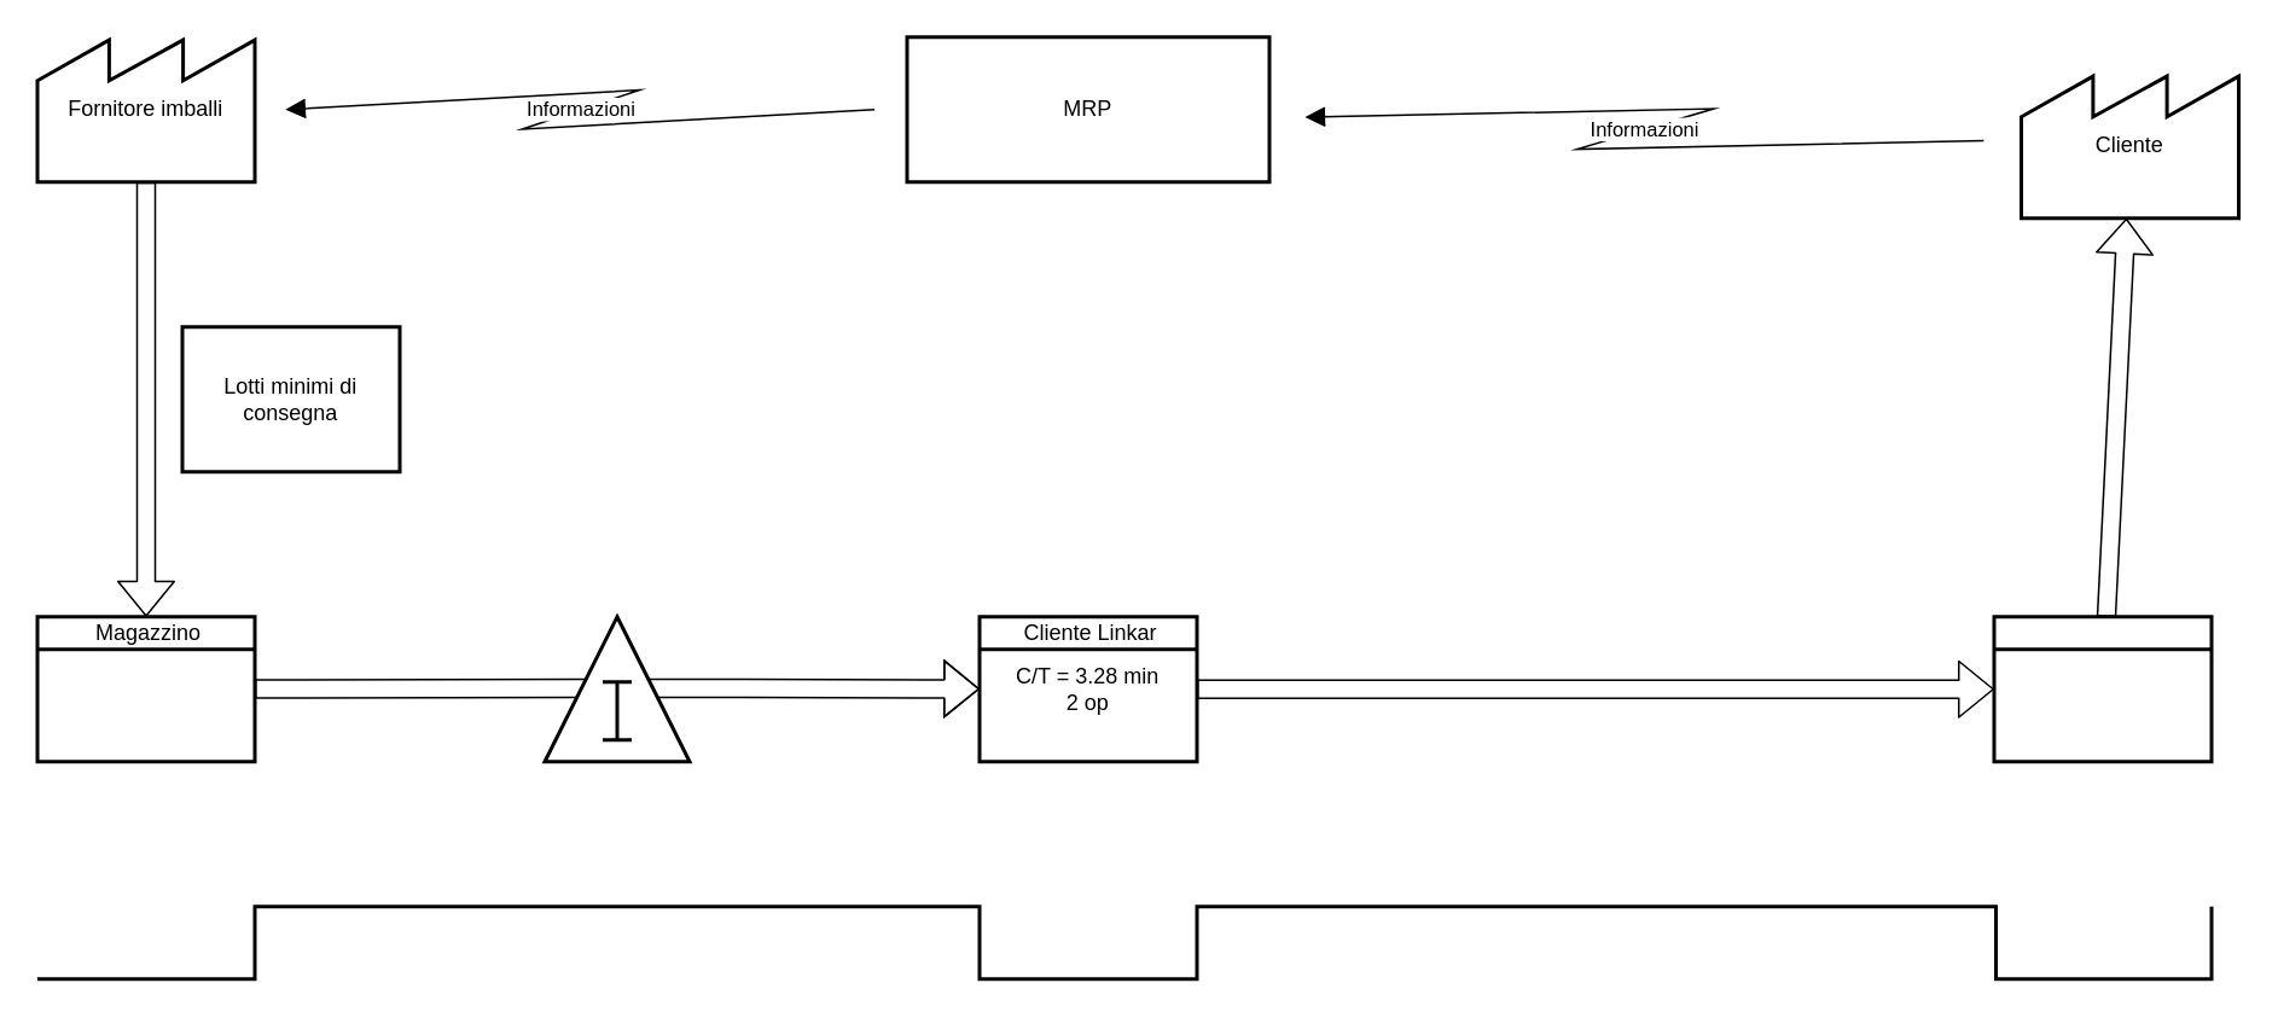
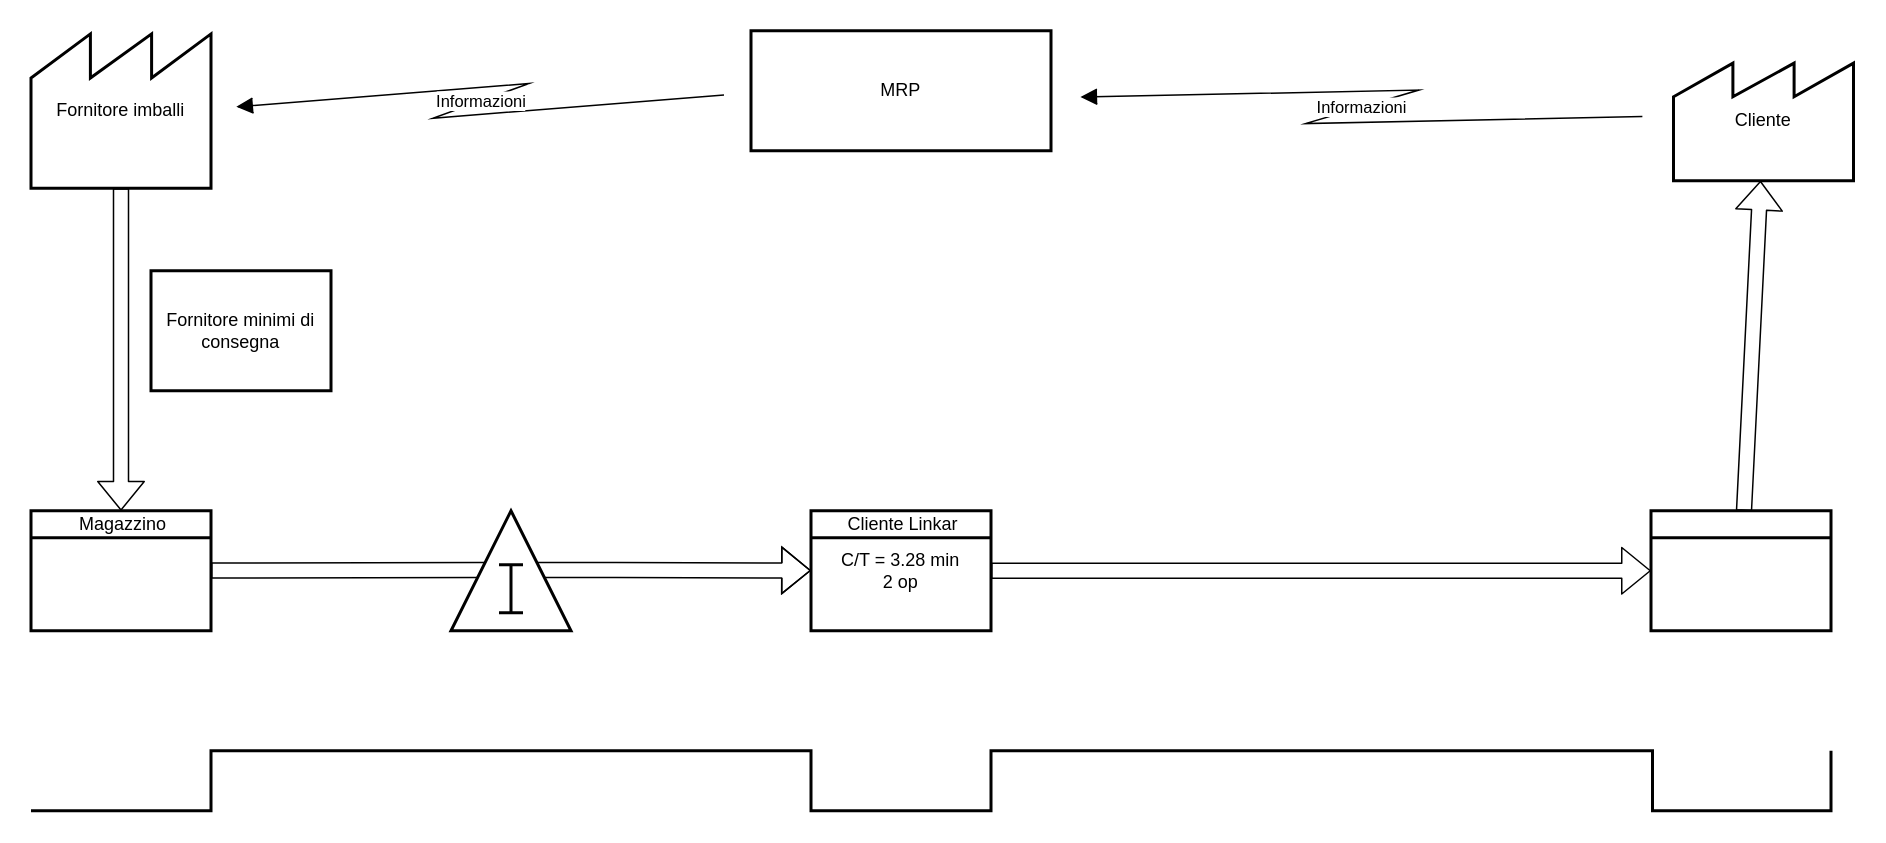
  <mxCell id="0" />
  <mxCell id="1" parent="0" />
- <mxCell id="2" value="&lt;div&gt;Fornitore imballi&lt;/div&gt;" style="strokeWidth=2;html=1;shape=mxgraph.lean_mapping.outside_sources;whiteSpace=wrap;align=center;" vertex="1" parent="1"><mxGeometry x="20" y="20" width="120" height="80" as="geometry" /></mxCell>
+ <mxCell id="2" value="&lt;div&gt;Fornitore imballi&lt;/div&gt;" style="strokeWidth=2;html=1;shape=mxgraph.lean_mapping.outside_sources;whiteSpace=wrap;align=center;" vertex="1" parent="1"><mxGeometry x="20" y="20" width="120" height="105" as="geometry" /></mxCell>
  <mxCell id="3" value="Cliente" style="strokeWidth=2;html=1;shape=mxgraph.lean_mapping.outside_sources;whiteSpace=wrap;align=center;" vertex="1" parent="1"><mxGeometry x="1115" y="40" width="120" height="80" as="geometry" /></mxCell>
  <mxCell id="4" value="Informazioni" style="shape=mxgraph.lean_mapping.electronic_info_flow_edge;html=1;" edge="1" parent="1" source="6" target="2"><mxGeometry width="100" height="100" relative="1" as="geometry"><mxPoint x="500" y="65" as="sourcePoint" /><mxPoint x="650" y="-30" as="targetPoint" /></mxGeometry></mxCell>
  <mxCell id="5" value="Informazioni" style="shape=mxgraph.lean_mapping.electronic_info_flow_edge;html=1;" edge="1" parent="1" source="3" target="6"><mxGeometry width="100" height="100" relative="1" as="geometry"><mxPoint x="510" y="75" as="sourcePoint" /><mxPoint x="700" y="65" as="targetPoint" /></mxGeometry></mxCell>
  <mxCell id="6" value="MRP" style="strokeWidth=2;html=1;shape=mxgraph.lean_mapping.schedule;whiteSpace=wrap;align=center;" vertex="1" parent="1"><mxGeometry x="500" y="20" width="200" height="80" as="geometry" /></mxCell>
- <mxCell id="7" value="Lotti minimi di consegna" style="strokeWidth=2;html=1;shape=mxgraph.lean_mapping.schedule;whiteSpace=wrap;align=center;" vertex="1" parent="1"><mxGeometry x="100" y="180" width="120" height="80" as="geometry" /></mxCell>
+ <mxCell id="7" value="Fornitore minimi di consegna" style="strokeWidth=2;html=1;shape=mxgraph.lean_mapping.schedule;whiteSpace=wrap;align=center;" vertex="1" parent="1"><mxGeometry x="100" y="180" width="120" height="80" as="geometry" /></mxCell>
  <mxCell id="8" value="" style="shape=flexArrow;html=1;" edge="1" parent="1" source="2" target="9"><mxGeometry width="100" height="100" relative="1" as="geometry"><mxPoint x="660" y="170" as="sourcePoint" /><mxPoint x="50" y="340" as="targetPoint" /></mxGeometry></mxCell>
  <mxCell id="9" value="" style="strokeWidth=2;html=1;shape=mxgraph.lean_mapping.manufacturing_process;fontSize=12;verticalAlign=middle;html=1;align=center;whiteSpace=wrap;" vertex="1" parent="1"><mxGeometry x="20" y="340" width="120" height="80" as="geometry" /></mxCell>
  <mxCell id="10" value="Magazzino" style="text;fontSize=12;spacingLeft=2;verticalAlign=top;html=1;align=center;spacingTop=-5;resizeWidth=1;" vertex="1" parent="9"><mxGeometry width="120" height="14.857" as="geometry" /></mxCell>
  <mxCell id="11" value="&lt;div&gt;C/T = 3.28 min&lt;/div&gt;&lt;div&gt;2 op&lt;br&gt;&lt;/div&gt;" style="strokeWidth=2;html=1;shape=mxgraph.lean_mapping.manufacturing_process;fontSize=12;verticalAlign=middle;html=1;align=center;whiteSpace=wrap;" vertex="1" parent="1"><mxGeometry x="540" y="340" width="120" height="80" as="geometry" /></mxCell>
  <mxCell id="12" value="Cliente Linkar" style="text;fontSize=12;spacingLeft=2;verticalAlign=top;html=1;align=center;spacingTop=-5;resizeWidth=1;" vertex="1" parent="11"><mxGeometry width="120" height="14.857" as="geometry" /></mxCell>
  <mxCell id="13" value="" style="shape=flexArrow;html=1;" edge="1" parent="1" source="11" target="14"><mxGeometry width="100" height="100" relative="1" as="geometry"><mxPoint x="920" y="440" as="sourcePoint" /><mxPoint x="870" y="540" as="targetPoint" /></mxGeometry></mxCell>
  <mxCell id="14" value="" style="strokeWidth=2;html=1;shape=mxgraph.lean_mapping.manufacturing_process;fontSize=12;verticalAlign=middle;html=1;align=center;whiteSpace=wrap;" vertex="1" parent="1"><mxGeometry x="1100" y="340" width="120" height="80" as="geometry" /></mxCell>
  <mxCell id="15" value="" style="shape=flexArrow;html=1;" edge="1" parent="1" source="14" target="3"><mxGeometry width="100" height="100" relative="1" as="geometry"><mxPoint x="670" y="390" as="sourcePoint" /><mxPoint x="1110" y="390" as="targetPoint" /></mxGeometry></mxCell>
  <mxCell id="16" value="" style="verticalLabelPosition=bottom;html=1;verticalAlign=top;strokeWidth=2;shape=mxgraph.lean_mapping.timeline2;dx1=0;dy1=0.875;dx2=120;dy2=0.05;dx3=520;dy3=1;dx4=640;dy4=0;dx5=1081;dy5=1;dy6=0;" vertex="1" parent="1"><mxGeometry x="20" y="500" width="1200" height="40" as="geometry" /></mxCell>
  <mxCell id="17" value="" style="shape=flexArrow;html=1;" edge="1" parent="1" source="9" target="11"><mxGeometry width="100" height="100" relative="1" as="geometry"><mxPoint x="140" y="379.5" as="sourcePoint" /><mxPoint x="540" y="379.5" as="targetPoint" /><Array as="points"><mxPoint x="320" y="379.5" /><mxPoint x="410" y="379.5" /></Array></mxGeometry></mxCell>
  <mxCell id="18" value="" style="verticalLabelPosition=bottom;html=1;verticalAlign=top;strokeWidth=2;shape=mxgraph.lean_mapping.inventory_box;" vertex="1" parent="1"><mxGeometry x="300" y="340" width="80" height="80" as="geometry" /></mxCell>
